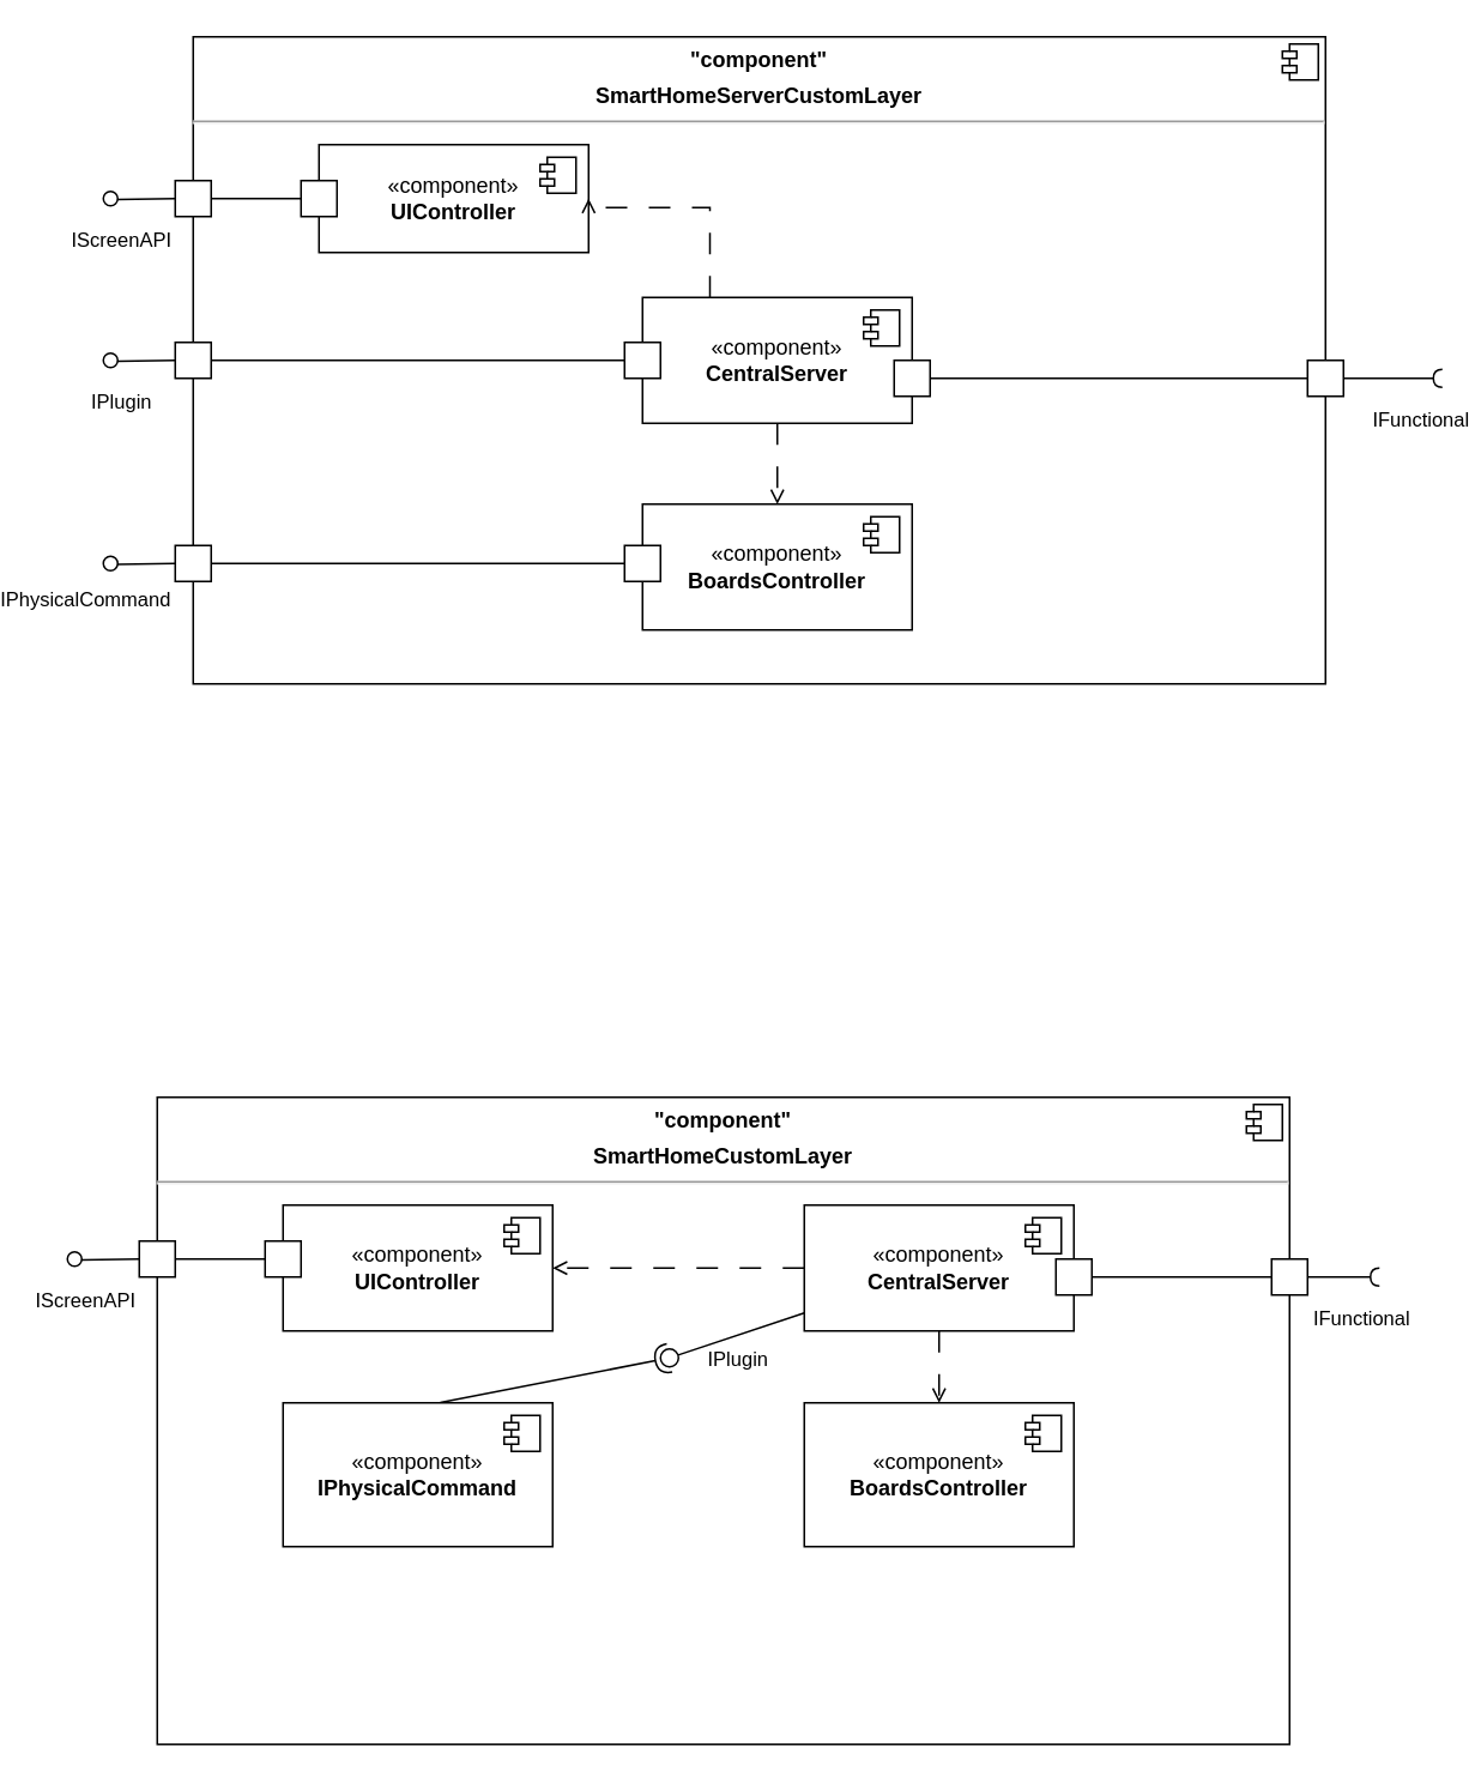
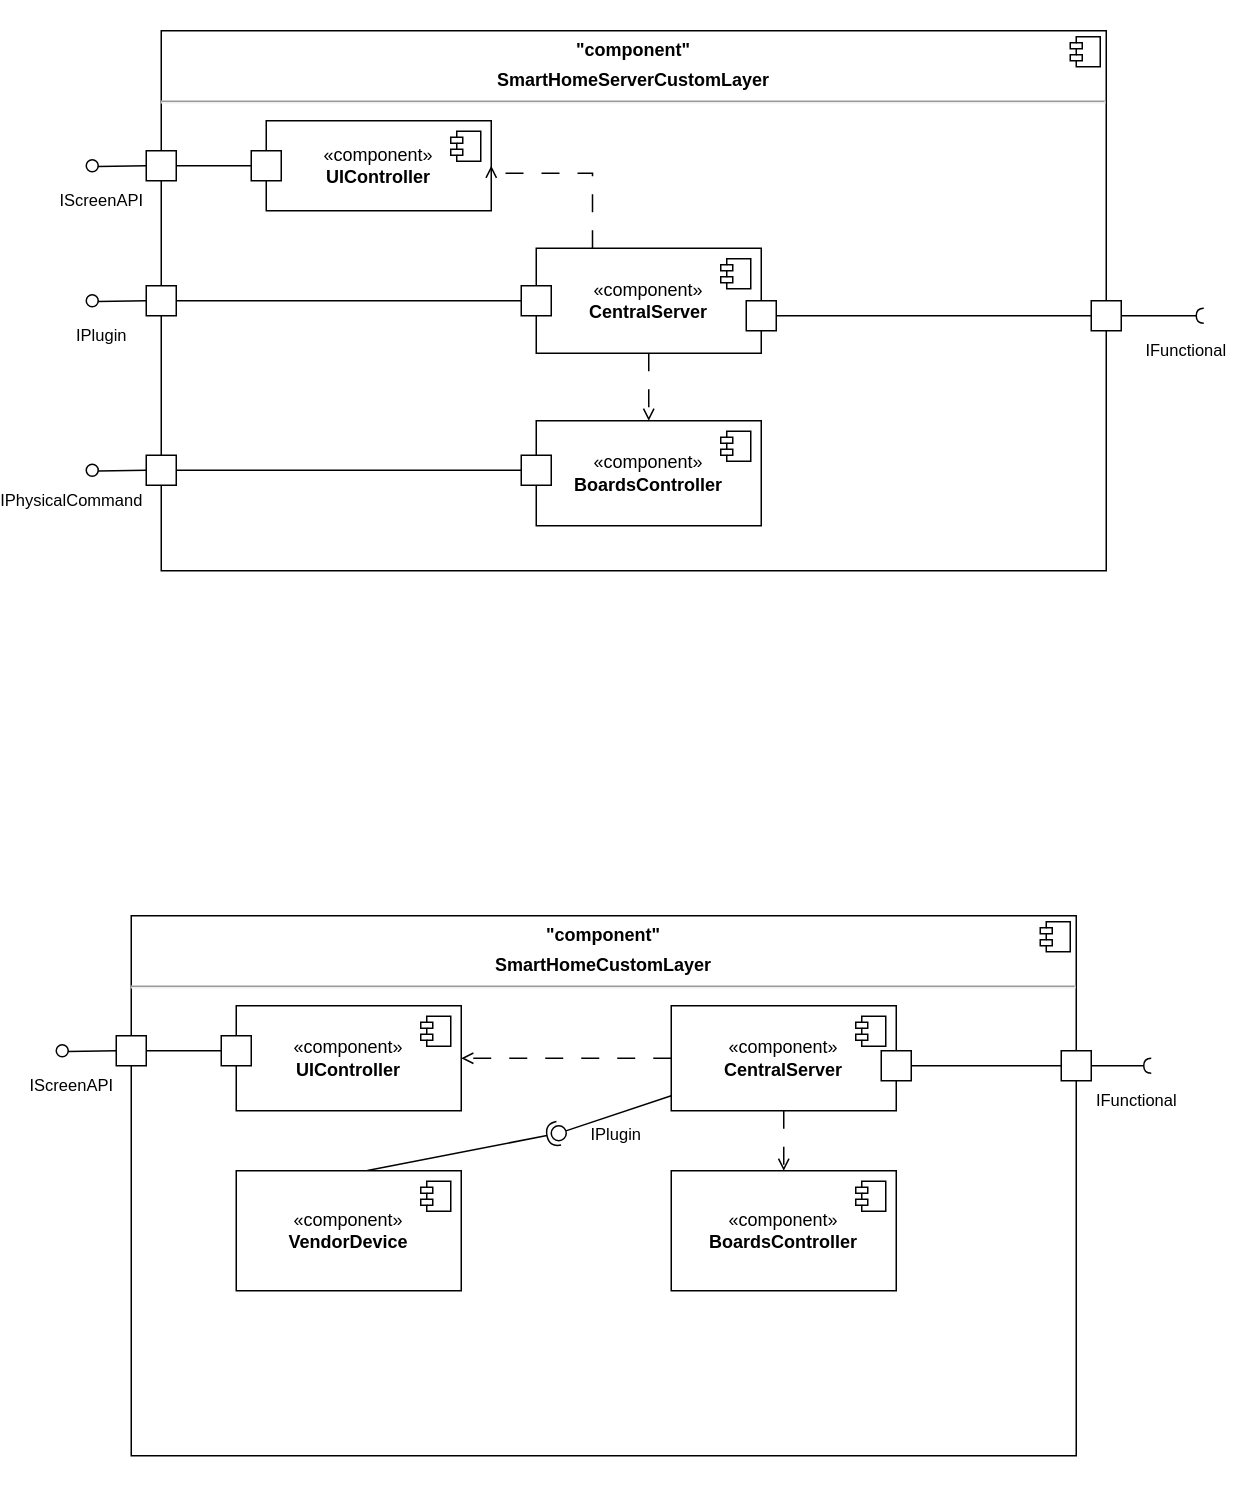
  <mxCell id="0" />
  <mxCell id="1" parent="0" />
  <mxCell id="2" value="&lt;p style=&quot;margin:0px;margin-top:6px;text-align:center;&quot;&gt;&lt;b&gt;&quot;component&quot;&lt;/b&gt;&lt;/p&gt;&lt;p style=&quot;margin:0px;margin-top:6px;text-align:center;&quot;&gt;&lt;b&gt;SmartHomeServerCustom&lt;/b&gt;&lt;b style=&quot;background-color: initial;&quot;&gt;Layer&lt;/b&gt;&lt;/p&gt;&lt;hr&gt;&lt;p style=&quot;margin:0px;margin-left:8px;&quot;&gt;&lt;br&gt;&lt;/p&gt;" style="align=left;overflow=fill;html=1;dropTarget=0;whiteSpace=wrap;" vertex="1" parent="1"><mxGeometry x="90" y="20" width="630" height="360" as="geometry" /></mxCell>
  <mxCell id="3" value="" style="shape=component;jettyWidth=8;jettyHeight=4;" vertex="1" parent="2"><mxGeometry x="1" width="20" height="20" relative="1" as="geometry"><mxPoint x="-24" y="4" as="offset" /></mxGeometry></mxCell>
  <mxCell id="4" value="" style="ellipse;whiteSpace=wrap;html=1;align=center;aspect=fixed;fillColor=none;strokeColor=none;resizable=0;perimeter=centerPerimeter;rotatable=0;allowArrows=0;points=[];outlineConnect=1;" vertex="1" parent="1"><mxGeometry x="40" y="110" width="10" height="10" as="geometry" /></mxCell>
  <mxCell id="5" style="edgeStyle=orthogonalEdgeStyle;rounded=0;orthogonalLoop=1;jettySize=auto;html=1;entryX=0;entryY=0.5;entryDx=0;entryDy=0;endArrow=none;endFill=0;exitX=1;exitY=0.5;exitDx=0;exitDy=0;" edge="1" parent="1" source="20" target="8"><mxGeometry relative="1" as="geometry"><mxPoint x="100" y="110" as="sourcePoint" /></mxGeometry></mxCell>
  <mxCell id="6" value="«component»&lt;br&gt;&lt;b&gt;UIController&lt;/b&gt;" style="html=1;dropTarget=0;whiteSpace=wrap;" vertex="1" parent="1"><mxGeometry x="160" y="80" width="150" height="60" as="geometry" /></mxCell>
  <mxCell id="7" value="" style="shape=module;jettyWidth=8;jettyHeight=4;" vertex="1" parent="6"><mxGeometry x="1" width="20" height="20" relative="1" as="geometry"><mxPoint x="-27" y="7" as="offset" /></mxGeometry></mxCell>
  <mxCell id="8" value="" style="fontStyle=0;labelPosition=right;verticalLabelPosition=middle;align=left;verticalAlign=middle;spacingLeft=2;imageHeight=20;imageWidth=20;imageAspect=0;" vertex="1" parent="1"><mxGeometry x="150" y="100" width="20" height="20" as="geometry" /></mxCell>
  <mxCell id="9" style="edgeStyle=orthogonalEdgeStyle;rounded=0;orthogonalLoop=1;jettySize=auto;html=1;entryX=1;entryY=0.5;entryDx=0;entryDy=0;endArrow=open;endFill=0;dashed=1;dashPattern=12 12;exitX=0.25;exitY=0;exitDx=0;exitDy=0;" edge="1" parent="1" source="11" target="6"><mxGeometry relative="1" as="geometry"><Array as="points"><mxPoint x="378" y="115" /></Array></mxGeometry></mxCell>
  <mxCell id="10" style="edgeStyle=orthogonalEdgeStyle;rounded=0;orthogonalLoop=1;jettySize=auto;html=1;endArrow=open;endFill=0;dashed=1;dashPattern=12 12;" edge="1" parent="1" source="11" target="21"><mxGeometry relative="1" as="geometry" /></mxCell>
  <mxCell id="11" value="«component»&lt;br&gt;&lt;b&gt;CentralServer&lt;/b&gt;" style="html=1;dropTarget=0;whiteSpace=wrap;" vertex="1" parent="1"><mxGeometry x="340" y="165" width="150" height="70" as="geometry" /></mxCell>
  <mxCell id="12" value="" style="shape=module;jettyWidth=8;jettyHeight=4;" vertex="1" parent="11"><mxGeometry x="1" width="20" height="20" relative="1" as="geometry"><mxPoint x="-27" y="7" as="offset" /></mxGeometry></mxCell>
  <mxCell id="13" style="edgeStyle=orthogonalEdgeStyle;rounded=0;orthogonalLoop=1;jettySize=auto;html=1;entryX=0;entryY=0.5;entryDx=0;entryDy=0;endArrow=none;endFill=0;" edge="1" parent="1" source="14" target="15"><mxGeometry relative="1" as="geometry"><mxPoint x="710" y="120" as="targetPoint" /></mxGeometry></mxCell>
  <mxCell id="14" value="" style="fontStyle=0;labelPosition=right;verticalLabelPosition=middle;align=left;verticalAlign=middle;spacingLeft=2;imageHeight=20;imageWidth=20;imageAspect=0;" vertex="1" parent="1"><mxGeometry x="480" y="200" width="20" height="20" as="geometry" /></mxCell>
  <mxCell id="15" value="" style="html=1;rounded=0;" vertex="1" parent="1"><mxGeometry x="710" y="200" width="20" height="20" as="geometry" /></mxCell>
  <mxCell id="16" value="IFunctional" style="endArrow=none;html=1;rounded=0;align=center;verticalAlign=top;endFill=0;labelBackgroundColor=none;endSize=2;" edge="1" source="15" target="17" parent="1"><mxGeometry x="0.714" y="-10" relative="1" as="geometry"><mxPoint as="offset" /></mxGeometry></mxCell>
  <mxCell id="17" value="" style="shape=requiredInterface;html=1;fontSize=11;align=center;fillColor=none;points=[];aspect=fixed;resizable=0;verticalAlign=bottom;labelPosition=center;verticalLabelPosition=top;flipH=1;" vertex="1" parent="1"><mxGeometry x="780" y="205" width="5" height="10" as="geometry" /></mxCell>
  <mxCell id="18" value="IScreenAPI" style="endArrow=none;html=1;rounded=0;align=center;verticalAlign=top;endFill=0;labelBackgroundColor=none;endSize=2;entryX=0.032;entryY=0.572;entryDx=0;entryDy=0;entryPerimeter=0;exitX=0;exitY=0.5;exitDx=0;exitDy=0;" edge="1" source="20" target="19" parent="1"><mxGeometry x="0.871" y="9" relative="1" as="geometry"><mxPoint x="27.5" y="90" as="sourcePoint" /><mxPoint as="offset" /></mxGeometry></mxCell>
  <mxCell id="19" value="" style="ellipse;html=1;fontSize=11;align=center;fillColor=none;points=[];aspect=fixed;resizable=0;verticalAlign=bottom;labelPosition=center;verticalLabelPosition=top;flipH=1;" vertex="1" parent="1"><mxGeometry x="40" y="106" width="8" height="8" as="geometry" /></mxCell>
  <mxCell id="20" value="" style="fontStyle=0;labelPosition=right;verticalLabelPosition=middle;align=left;verticalAlign=middle;spacingLeft=2;imageHeight=20;imageWidth=20;imageAspect=0;" vertex="1" parent="1"><mxGeometry x="80" y="100" width="20" height="20" as="geometry" /></mxCell>
  <mxCell id="21" value="«component»&lt;br&gt;&lt;b&gt;BoardsController&lt;/b&gt;" style="html=1;dropTarget=0;whiteSpace=wrap;" vertex="1" parent="1"><mxGeometry x="340" y="280" width="150" height="70" as="geometry" /></mxCell>
  <mxCell id="22" value="" style="shape=module;jettyWidth=8;jettyHeight=4;" vertex="1" parent="21"><mxGeometry x="1" width="20" height="20" relative="1" as="geometry"><mxPoint x="-27" y="7" as="offset" /></mxGeometry></mxCell>
  <mxCell id="23" value="&lt;p style=&quot;margin:0px;margin-top:6px;text-align:center;&quot;&gt;&lt;b&gt;&quot;component&quot;&lt;/b&gt;&lt;/p&gt;&lt;p style=&quot;margin:0px;margin-top:6px;text-align:center;&quot;&gt;&lt;b&gt;SmartHomeCustomLayer&lt;/b&gt;&lt;/p&gt;&lt;hr&gt;&lt;p style=&quot;margin:0px;margin-left:8px;&quot;&gt;&lt;br&gt;&lt;/p&gt;" style="align=left;overflow=fill;html=1;dropTarget=0;whiteSpace=wrap;" vertex="1" parent="1"><mxGeometry x="70" y="610" width="630" height="360" as="geometry" /></mxCell>
  <mxCell id="24" value="" style="shape=component;jettyWidth=8;jettyHeight=4;" vertex="1" parent="23"><mxGeometry x="1" width="20" height="20" relative="1" as="geometry"><mxPoint x="-24" y="4" as="offset" /></mxGeometry></mxCell>
  <mxCell id="25" value="" style="ellipse;whiteSpace=wrap;html=1;align=center;aspect=fixed;fillColor=none;strokeColor=none;resizable=0;perimeter=centerPerimeter;rotatable=0;allowArrows=0;points=[];outlineConnect=1;" vertex="1" parent="1"><mxGeometry x="20" y="700" width="10" height="10" as="geometry" /></mxCell>
  <mxCell id="26" style="edgeStyle=orthogonalEdgeStyle;rounded=0;orthogonalLoop=1;jettySize=auto;html=1;entryX=0;entryY=0.5;entryDx=0;entryDy=0;endArrow=none;endFill=0;exitX=1;exitY=0.5;exitDx=0;exitDy=0;" edge="1" parent="1" source="46" target="29"><mxGeometry relative="1" as="geometry"><mxPoint x="80" y="700" as="sourcePoint" /></mxGeometry></mxCell>
  <mxCell id="27" value="«component»&lt;br&gt;&lt;b&gt;UIController&lt;/b&gt;" style="html=1;dropTarget=0;whiteSpace=wrap;" vertex="1" parent="1"><mxGeometry x="140" y="670" width="150" height="70" as="geometry" /></mxCell>
  <mxCell id="28" value="" style="shape=module;jettyWidth=8;jettyHeight=4;" vertex="1" parent="27"><mxGeometry x="1" width="20" height="20" relative="1" as="geometry"><mxPoint x="-27" y="7" as="offset" /></mxGeometry></mxCell>
  <mxCell id="29" value="" style="fontStyle=0;labelPosition=right;verticalLabelPosition=middle;align=left;verticalAlign=middle;spacingLeft=2;imageHeight=20;imageWidth=20;imageAspect=0;" vertex="1" parent="1"><mxGeometry x="130" y="690" width="20" height="20" as="geometry" /></mxCell>
  <mxCell id="30" style="edgeStyle=orthogonalEdgeStyle;rounded=0;orthogonalLoop=1;jettySize=auto;html=1;entryX=1;entryY=0.5;entryDx=0;entryDy=0;endArrow=open;endFill=0;dashed=1;dashPattern=12 12;" edge="1" parent="1" source="32" target="27"><mxGeometry relative="1" as="geometry" /></mxCell>
  <mxCell id="31" style="edgeStyle=orthogonalEdgeStyle;rounded=0;orthogonalLoop=1;jettySize=auto;html=1;endArrow=open;endFill=0;dashed=1;dashPattern=12 12;" edge="1" parent="1" source="32" target="47"><mxGeometry relative="1" as="geometry" /></mxCell>
  <mxCell id="32" value="«component»&lt;br&gt;&lt;b&gt;CentralServer&lt;/b&gt;" style="html=1;dropTarget=0;whiteSpace=wrap;" vertex="1" parent="1"><mxGeometry x="430" y="670" width="150" height="70" as="geometry" /></mxCell>
  <mxCell id="33" value="" style="shape=module;jettyWidth=8;jettyHeight=4;" vertex="1" parent="32"><mxGeometry x="1" width="20" height="20" relative="1" as="geometry"><mxPoint x="-27" y="7" as="offset" /></mxGeometry></mxCell>
  <mxCell id="34" value="" style="rounded=0;orthogonalLoop=1;jettySize=auto;html=1;endArrow=halfCircle;endFill=0;endSize=6;strokeWidth=1;sketch=0;exitX=0.583;exitY=-0.002;exitDx=0;exitDy=0;exitPerimeter=0;" edge="1" parent="1" source="37" target="36"><mxGeometry relative="1" as="geometry"><mxPoint x="460" y="765" as="sourcePoint" /></mxGeometry></mxCell>
  <mxCell id="35" value="IPlugin" style="rounded=0;orthogonalLoop=1;jettySize=auto;html=1;endArrow=oval;endFill=0;sketch=0;sourcePerimeterSpacing=0;targetPerimeterSpacing=0;endSize=10;" edge="1" parent="1" source="32" target="36"><mxGeometry x="0.095" y="13" relative="1" as="geometry"><mxPoint x="420" y="765" as="sourcePoint" /><mxPoint as="offset" /></mxGeometry></mxCell>
  <mxCell id="36" value="" style="ellipse;whiteSpace=wrap;html=1;align=center;aspect=fixed;fillColor=none;strokeColor=none;resizable=0;perimeter=centerPerimeter;rotatable=0;allowArrows=0;points=[];outlineConnect=1;" vertex="1" parent="1"><mxGeometry x="350" y="750" width="10" height="10" as="geometry" /></mxCell>
- <mxCell id="37" value="«component»&lt;br&gt;&lt;b&gt;IPhysicalCommand&lt;/b&gt;" style="html=1;dropTarget=0;whiteSpace=wrap;" vertex="1" parent="1"><mxGeometry x="140" y="780" width="150" height="80" as="geometry" /></mxCell>
+ <mxCell id="37" value="«component»&lt;br&gt;&lt;b&gt;VendorDevice&lt;/b&gt;" style="html=1;dropTarget=0;whiteSpace=wrap;" vertex="1" parent="1"><mxGeometry x="140" y="780" width="150" height="80" as="geometry" /></mxCell>
  <mxCell id="38" value="" style="shape=module;jettyWidth=8;jettyHeight=4;" vertex="1" parent="37"><mxGeometry x="1" width="20" height="20" relative="1" as="geometry"><mxPoint x="-27" y="7" as="offset" /></mxGeometry></mxCell>
  <mxCell id="39" style="edgeStyle=orthogonalEdgeStyle;rounded=0;orthogonalLoop=1;jettySize=auto;html=1;entryX=0;entryY=0.5;entryDx=0;entryDy=0;endArrow=none;endFill=0;" edge="1" parent="1" source="40" target="41"><mxGeometry relative="1" as="geometry"><mxPoint x="690" y="710" as="targetPoint" /></mxGeometry></mxCell>
  <mxCell id="40" value="" style="fontStyle=0;labelPosition=right;verticalLabelPosition=middle;align=left;verticalAlign=middle;spacingLeft=2;imageHeight=20;imageWidth=20;imageAspect=0;" vertex="1" parent="1"><mxGeometry x="570" y="700" width="20" height="20" as="geometry" /></mxCell>
  <mxCell id="41" value="" style="html=1;rounded=0;" vertex="1" parent="1"><mxGeometry x="690" y="700" width="20" height="20" as="geometry" /></mxCell>
  <mxCell id="42" value="IFunctional" style="endArrow=none;html=1;rounded=0;align=center;verticalAlign=top;endFill=0;labelBackgroundColor=none;endSize=2;" edge="1" parent="1" source="41" target="43"><mxGeometry x="0.714" y="-10" relative="1" as="geometry"><mxPoint as="offset" /></mxGeometry></mxCell>
  <mxCell id="43" value="" style="shape=requiredInterface;html=1;fontSize=11;align=center;fillColor=none;points=[];aspect=fixed;resizable=0;verticalAlign=bottom;labelPosition=center;verticalLabelPosition=top;flipH=1;" vertex="1" parent="1"><mxGeometry x="745" y="705" width="5" height="10" as="geometry" /></mxCell>
  <mxCell id="44" value="IScreenAPI" style="endArrow=none;html=1;rounded=0;align=center;verticalAlign=top;endFill=0;labelBackgroundColor=none;endSize=2;entryX=0.032;entryY=0.572;entryDx=0;entryDy=0;entryPerimeter=0;exitX=0;exitY=0.5;exitDx=0;exitDy=0;" edge="1" parent="1" source="46" target="45"><mxGeometry x="0.871" y="9" relative="1" as="geometry"><mxPoint x="7.5" y="680" as="sourcePoint" /><mxPoint as="offset" /></mxGeometry></mxCell>
  <mxCell id="45" value="" style="ellipse;html=1;fontSize=11;align=center;fillColor=none;points=[];aspect=fixed;resizable=0;verticalAlign=bottom;labelPosition=center;verticalLabelPosition=top;flipH=1;" vertex="1" parent="1"><mxGeometry x="20" y="696" width="8" height="8" as="geometry" /></mxCell>
  <mxCell id="46" value="" style="fontStyle=0;labelPosition=right;verticalLabelPosition=middle;align=left;verticalAlign=middle;spacingLeft=2;imageHeight=20;imageWidth=20;imageAspect=0;" vertex="1" parent="1"><mxGeometry x="60" y="690" width="20" height="20" as="geometry" /></mxCell>
  <mxCell id="47" value="«component»&lt;br&gt;&lt;b&gt;BoardsController&lt;/b&gt;" style="html=1;dropTarget=0;whiteSpace=wrap;" vertex="1" parent="1"><mxGeometry x="430" y="780" width="150" height="80" as="geometry" /></mxCell>
  <mxCell id="48" value="" style="shape=module;jettyWidth=8;jettyHeight=4;" vertex="1" parent="47"><mxGeometry x="1" width="20" height="20" relative="1" as="geometry"><mxPoint x="-27" y="7" as="offset" /></mxGeometry></mxCell>
  <mxCell id="49" style="edgeStyle=orthogonalEdgeStyle;rounded=0;orthogonalLoop=1;jettySize=auto;html=1;endArrow=none;endFill=0;" edge="1" parent="1" source="50" target="51"><mxGeometry relative="1" as="geometry" /></mxCell>
  <mxCell id="50" value="" style="fontStyle=0;labelPosition=right;verticalLabelPosition=middle;align=left;verticalAlign=middle;spacingLeft=2;imageHeight=20;imageWidth=20;imageAspect=0;" vertex="1" parent="1"><mxGeometry x="330" y="190" width="20" height="20" as="geometry" /></mxCell>
  <mxCell id="51" value="" style="fontStyle=0;labelPosition=right;verticalLabelPosition=middle;align=left;verticalAlign=middle;spacingLeft=2;imageHeight=20;imageWidth=20;imageAspect=0;" vertex="1" parent="1"><mxGeometry x="80" y="190" width="20" height="20" as="geometry" /></mxCell>
  <mxCell id="52" value="" style="ellipse;whiteSpace=wrap;html=1;align=center;aspect=fixed;fillColor=none;strokeColor=none;resizable=0;perimeter=centerPerimeter;rotatable=0;allowArrows=0;points=[];outlineConnect=1;" vertex="1" parent="1"><mxGeometry x="28" y="204" width="10" height="10" as="geometry" /></mxCell>
  <mxCell id="53" value="IPlugin" style="endArrow=none;html=1;rounded=0;align=center;verticalAlign=top;endFill=0;labelBackgroundColor=none;endSize=2;entryX=0.032;entryY=0.572;entryDx=0;entryDy=0;entryPerimeter=0;exitX=0;exitY=0.5;exitDx=0;exitDy=0;" edge="1" parent="1" target="54" source="51"><mxGeometry x="0.871" y="9" relative="1" as="geometry"><mxPoint x="70" y="200" as="sourcePoint" /><mxPoint as="offset" /></mxGeometry></mxCell>
  <mxCell id="54" value="" style="ellipse;html=1;fontSize=11;align=center;fillColor=none;points=[];aspect=fixed;resizable=0;verticalAlign=bottom;labelPosition=center;verticalLabelPosition=top;flipH=1;" vertex="1" parent="1"><mxGeometry x="40" y="196" width="8" height="8" as="geometry" /></mxCell>
  <mxCell id="55" style="edgeStyle=orthogonalEdgeStyle;rounded=0;orthogonalLoop=1;jettySize=auto;html=1;endArrow=none;endFill=0;" edge="1" parent="1" source="56" target="57"><mxGeometry relative="1" as="geometry" /></mxCell>
  <mxCell id="56" value="" style="fontStyle=0;labelPosition=right;verticalLabelPosition=middle;align=left;verticalAlign=middle;spacingLeft=2;imageHeight=20;imageWidth=20;imageAspect=0;" vertex="1" parent="1"><mxGeometry x="330" y="303" width="20" height="20" as="geometry" /></mxCell>
  <mxCell id="57" value="" style="fontStyle=0;labelPosition=right;verticalLabelPosition=middle;align=left;verticalAlign=middle;spacingLeft=2;imageHeight=20;imageWidth=20;imageAspect=0;" vertex="1" parent="1"><mxGeometry x="80" y="303" width="20" height="20" as="geometry" /></mxCell>
  <mxCell id="58" value="" style="ellipse;whiteSpace=wrap;html=1;align=center;aspect=fixed;fillColor=none;strokeColor=none;resizable=0;perimeter=centerPerimeter;rotatable=0;allowArrows=0;points=[];outlineConnect=1;" vertex="1" parent="1"><mxGeometry x="28" y="317" width="10" height="10" as="geometry" /></mxCell>
  <mxCell id="59" value="IPhysicalCommand" style="endArrow=none;html=1;rounded=0;align=center;verticalAlign=top;endFill=0;labelBackgroundColor=none;endSize=2;entryX=0.032;entryY=0.572;entryDx=0;entryDy=0;entryPerimeter=0;exitX=0;exitY=0.5;exitDx=0;exitDy=0;" edge="1" parent="1" source="57" target="60"><mxGeometry x="1" y="19" relative="1" as="geometry"><mxPoint x="70" y="313" as="sourcePoint" /><mxPoint x="-18" y="-13" as="offset" /></mxGeometry></mxCell>
  <mxCell id="60" value="" style="ellipse;html=1;fontSize=11;align=center;fillColor=none;points=[];aspect=fixed;resizable=0;verticalAlign=bottom;labelPosition=center;verticalLabelPosition=top;flipH=1;" vertex="1" parent="1"><mxGeometry x="40" y="309" width="8" height="8" as="geometry" /></mxCell>
